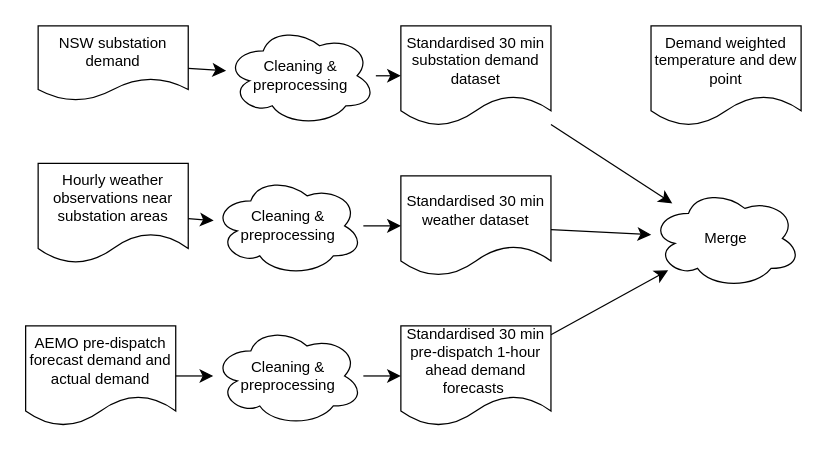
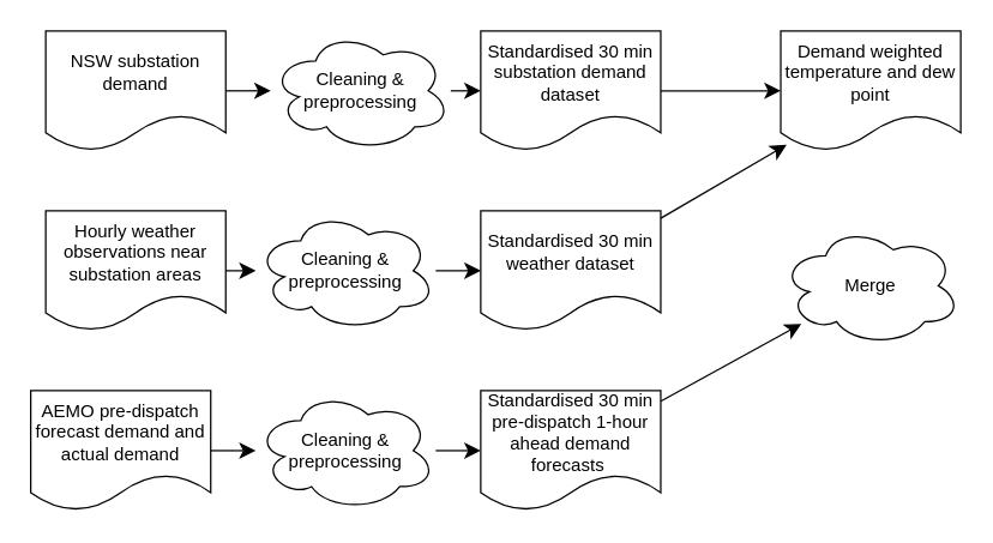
  <mxCell id="0" />
  <mxCell id="1" parent="0" />
  <mxCell id="2" style="edgeStyle=none;curved=1;rounded=0;orthogonalLoop=1;jettySize=auto;html=1;fontSize=12;startSize=8;endSize=8;" edge="1" parent="1" source="19"><mxGeometry relative="1" as="geometry"><mxPoint x="320" y="60" as="targetPoint" /></mxGeometry></mxCell>
- <mxCell id="3" value="NSW substation demand" style="shape=document;whiteSpace=wrap;html=1;boundedLbl=1;" vertex="1" parent="1"><mxGeometry x="30" y="20" width="120" height="60" as="geometry" /></mxCell>
+ <mxCell id="3" value="NSW substation demand" style="shape=document;whiteSpace=wrap;html=1;boundedLbl=1;" vertex="1" parent="1"><mxGeometry x="30" y="20" width="120" height="80" as="geometry" /></mxCell>
  <mxCell id="4" style="edgeStyle=none;curved=1;rounded=0;orthogonalLoop=1;jettySize=auto;html=1;fontSize=12;startSize=8;endSize=8;" edge="1" parent="1" source="17" target="12"><mxGeometry relative="1" as="geometry" /></mxCell>
- <mxCell id="5" value="Hourly weather observations near substation areas" style="shape=document;whiteSpace=wrap;html=1;boundedLbl=1;" vertex="1" parent="1"><mxGeometry x="30" y="130" width="120" height="80" as="geometry" /></mxCell>
+ <mxCell id="5" value="Hourly weather observations near substation areas" style="shape=document;whiteSpace=wrap;html=1;boundedLbl=1;" vertex="1" parent="1"><mxGeometry x="30" y="140" width="120" height="80" as="geometry" /></mxCell>
  <mxCell id="6" style="edgeStyle=none;curved=1;rounded=0;orthogonalLoop=1;jettySize=auto;html=1;fontSize=12;startSize=8;endSize=8;entryX=0;entryY=0.5;entryDx=0;entryDy=0;" edge="1" parent="1" source="21" target="14"><mxGeometry relative="1" as="geometry"><mxPoint x="310" y="300" as="targetPoint" /></mxGeometry></mxCell>
  <mxCell id="7" value="AEMO pre-dispatch forecast demand and actual demand" style="shape=document;whiteSpace=wrap;html=1;boundedLbl=1;" vertex="1" parent="1"><mxGeometry x="20" y="260" width="120" height="80" as="geometry" /></mxCell>
- <mxCell id="8" value="" style="edgeStyle=none;curved=1;rounded=0;orthogonalLoop=1;jettySize=auto;html=1;fontSize=12;startSize=8;endSize=8;" edge="1" parent="1" source="9" target="15"><mxGeometry relative="1" as="geometry"><mxPoint x="520" y="95" as="targetPoint" /></mxGeometry></mxCell>
+ <mxCell id="8" value="" style="edgeStyle=none;curved=1;rounded=0;orthogonalLoop=1;jettySize=auto;html=1;fontSize=12;startSize=8;endSize=8;entryX=0;entryY=0.5;entryDx=0;entryDy=0;" edge="1" parent="1" source="9" target="10"><mxGeometry relative="1" as="geometry"><mxPoint x="520" y="95" as="targetPoint" /></mxGeometry></mxCell>
  <mxCell id="9" value="Standardised 30 min substation demand dataset" style="shape=document;whiteSpace=wrap;html=1;boundedLbl=1;" vertex="1" parent="1"><mxGeometry x="320" y="20" width="120" height="80" as="geometry" /></mxCell>
  <mxCell id="10" value="Demand weighted temperature and dew point" style="shape=document;whiteSpace=wrap;html=1;boundedLbl=1;" vertex="1" parent="1"><mxGeometry x="520" y="20" width="120" height="80" as="geometry" /></mxCell>
- <mxCell id="11" style="edgeStyle=none;curved=1;rounded=0;orthogonalLoop=1;jettySize=auto;html=1;fontSize=12;startSize=8;endSize=8;" edge="1" parent="1" source="12" target="15"><mxGeometry relative="1" as="geometry"><mxPoint x="520" y="110" as="targetPoint" /></mxGeometry></mxCell>
+ <mxCell id="11" style="edgeStyle=none;curved=1;rounded=0;orthogonalLoop=1;jettySize=auto;html=1;entryX=0.033;entryY=0.95;entryDx=0;entryDy=0;fontSize=12;startSize=8;endSize=8;entryPerimeter=0;" edge="1" parent="1" source="12" target="10"><mxGeometry relative="1" as="geometry"><mxPoint x="520" y="110" as="targetPoint" /></mxGeometry></mxCell>
  <mxCell id="12" value="Standardised 30 min weather dataset" style="shape=document;whiteSpace=wrap;html=1;boundedLbl=1;" vertex="1" parent="1"><mxGeometry x="320" y="140" width="120" height="80" as="geometry" /></mxCell>
  <mxCell id="13" value="" style="edgeStyle=none;curved=1;rounded=0;orthogonalLoop=1;jettySize=auto;html=1;fontSize=12;startSize=8;endSize=8;" edge="1" parent="1" source="14" target="15"><mxGeometry relative="1" as="geometry" /></mxCell>
  <mxCell id="14" value="Standardised 30 min pre-dispatch 1-hour ahead demand forecasts&amp;nbsp;" style="shape=document;whiteSpace=wrap;html=1;boundedLbl=1;" vertex="1" parent="1"><mxGeometry x="320" y="260" width="120" height="80" as="geometry" /></mxCell>
  <mxCell id="15" value="Merge" style="ellipse;shape=cloud;whiteSpace=wrap;html=1;" vertex="1" parent="1"><mxGeometry x="520" y="150" width="120" height="80" as="geometry" /></mxCell>
  <mxCell id="16" value="" style="edgeStyle=none;curved=1;rounded=0;orthogonalLoop=1;jettySize=auto;html=1;fontSize=12;startSize=8;endSize=8;" edge="1" parent="1" source="5" target="17"><mxGeometry relative="1" as="geometry"><mxPoint x="140" y="180" as="sourcePoint" /><mxPoint x="320" y="180" as="targetPoint" /></mxGeometry></mxCell>
  <mxCell id="17" value="Cleaning &amp;amp; preprocessing" style="ellipse;shape=cloud;whiteSpace=wrap;html=1;" vertex="1" parent="1"><mxGeometry x="170" y="140" width="120" height="80" as="geometry" /></mxCell>
  <mxCell id="18" value="" style="edgeStyle=none;curved=1;rounded=0;orthogonalLoop=1;jettySize=auto;html=1;fontSize=12;startSize=8;endSize=8;" edge="1" parent="1" source="3" target="19"><mxGeometry relative="1" as="geometry"><mxPoint x="320" y="60" as="targetPoint" /><mxPoint x="150" y="60" as="sourcePoint" /></mxGeometry></mxCell>
  <mxCell id="19" value="Cleaning &amp;amp; preprocessing" style="ellipse;shape=cloud;whiteSpace=wrap;html=1;" vertex="1" parent="1"><mxGeometry x="180" y="20" width="120" height="80" as="geometry" /></mxCell>
  <mxCell id="20" value="" style="edgeStyle=none;curved=1;rounded=0;orthogonalLoop=1;jettySize=auto;html=1;fontSize=12;startSize=8;endSize=8;entryX=0;entryY=0.5;entryDx=0;entryDy=0;" edge="1" parent="1" source="7" target="21"><mxGeometry relative="1" as="geometry"><mxPoint x="320" y="300" as="targetPoint" /><mxPoint x="150" y="300" as="sourcePoint" /><Array as="points"><mxPoint x="170" y="300" /></Array></mxGeometry></mxCell>
  <mxCell id="21" value="Cleaning &amp;amp; preprocessing" style="ellipse;shape=cloud;whiteSpace=wrap;html=1;" vertex="1" parent="1"><mxGeometry x="170" y="260" width="120" height="80" as="geometry" /></mxCell>
